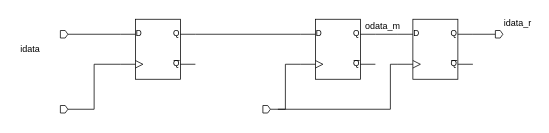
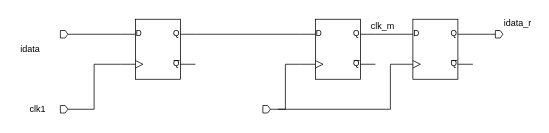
  <mxCell id="0" />
  <mxCell id="1" parent="0" />
  <mxCell id="2" style="edgeStyle=orthogonalEdgeStyle;rounded=0;orthogonalLoop=1;jettySize=auto;html=1;exitX=1;exitY=0.25;exitDx=0;exitDy=0;exitPerimeter=0;entryX=0;entryY=0.25;entryDx=0;entryDy=0;entryPerimeter=0;endArrow=none;endFill=0;" edge="1" parent="1" source="3" target="7"><mxGeometry relative="1" as="geometry" /></mxCell>
  <mxCell id="3" value="" style="verticalLabelPosition=bottom;shadow=0;dashed=0;align=center;html=1;verticalAlign=top;shape=mxgraph.electrical.logic_gates.d_type_flip-flop;" vertex="1" parent="1"><mxGeometry x="160" y="25" width="100" height="80" as="geometry" /></mxCell>
  <mxCell id="4" style="edgeStyle=orthogonalEdgeStyle;rounded=0;orthogonalLoop=1;jettySize=auto;html=1;exitX=1;exitY=0.5;exitDx=0;exitDy=0;exitPerimeter=0;entryX=0;entryY=0.25;entryDx=0;entryDy=0;entryPerimeter=0;endArrow=none;endFill=0;" edge="1" parent="1" source="5" target="3"><mxGeometry relative="1" as="geometry" /></mxCell>
  <mxCell id="5" value="" style="verticalLabelPosition=bottom;shadow=0;dashed=0;align=center;fillColor=#ffffff;html=1;verticalAlign=top;strokeWidth=1;shape=mxgraph.electrical.abstract.dac;direction=east;fontSize=10;" vertex="1" parent="1"><mxGeometry x="80" y="40" width="10" height="10" as="geometry" /></mxCell>
  <mxCell id="6" style="edgeStyle=orthogonalEdgeStyle;rounded=0;orthogonalLoop=1;jettySize=auto;html=1;exitX=1;exitY=0.25;exitDx=0;exitDy=0;exitPerimeter=0;entryX=0;entryY=0.25;entryDx=0;entryDy=0;entryPerimeter=0;endArrow=none;endFill=0;" edge="1" parent="1" source="7" target="10"><mxGeometry relative="1" as="geometry" /></mxCell>
  <mxCell id="7" value="" style="verticalLabelPosition=bottom;shadow=0;dashed=0;align=center;html=1;verticalAlign=top;shape=mxgraph.electrical.logic_gates.d_type_flip-flop;" vertex="1" parent="1"><mxGeometry x="400" y="25" width="100" height="80" as="geometry" /></mxCell>
  <mxCell id="8" style="edgeStyle=orthogonalEdgeStyle;rounded=0;orthogonalLoop=1;jettySize=auto;html=1;exitX=0;exitY=0.75;exitDx=0;exitDy=0;exitPerimeter=0;endArrow=none;endFill=0;" edge="1" parent="1" source="10"><mxGeometry relative="1" as="geometry"><mxPoint x="370" y="145" as="targetPoint" /><Array as="points"><mxPoint x="520" y="85" /><mxPoint x="520" y="145" /></Array></mxGeometry></mxCell>
  <mxCell id="9" style="edgeStyle=orthogonalEdgeStyle;rounded=0;orthogonalLoop=1;jettySize=auto;html=1;exitX=1;exitY=0.25;exitDx=0;exitDy=0;exitPerimeter=0;entryX=0;entryY=0.5;entryDx=0;entryDy=0;entryPerimeter=0;endArrow=none;endFill=0;" edge="1" parent="1" source="10" target="13"><mxGeometry relative="1" as="geometry" /></mxCell>
  <mxCell id="10" value="" style="verticalLabelPosition=bottom;shadow=0;dashed=0;align=center;html=1;verticalAlign=top;shape=mxgraph.electrical.logic_gates.d_type_flip-flop;" vertex="1" parent="1"><mxGeometry x="530" y="25" width="100" height="80" as="geometry" /></mxCell>
  <mxCell id="11" style="edgeStyle=orthogonalEdgeStyle;rounded=0;orthogonalLoop=1;jettySize=auto;html=1;exitX=1;exitY=0.5;exitDx=0;exitDy=0;exitPerimeter=0;entryX=0;entryY=0.75;entryDx=0;entryDy=0;entryPerimeter=0;endArrow=none;endFill=0;" edge="1" parent="1" source="12" target="7"><mxGeometry relative="1" as="geometry" /></mxCell>
  <mxCell id="12" value="" style="verticalLabelPosition=bottom;shadow=0;dashed=0;align=center;fillColor=#ffffff;html=1;verticalAlign=top;strokeWidth=1;shape=mxgraph.electrical.abstract.dac;direction=east;fontSize=10;" vertex="1" parent="1"><mxGeometry x="350" y="140" width="10" height="10" as="geometry" /></mxCell>
  <mxCell id="13" value="" style="verticalLabelPosition=bottom;shadow=0;dashed=0;align=center;fillColor=#ffffff;html=1;verticalAlign=top;strokeWidth=1;shape=mxgraph.electrical.abstract.dac;direction=east;fontSize=10;" vertex="1" parent="1"><mxGeometry x="660" y="40" width="10" height="10" as="geometry" /></mxCell>
  <mxCell id="14" style="edgeStyle=orthogonalEdgeStyle;rounded=0;orthogonalLoop=1;jettySize=auto;html=1;exitX=1;exitY=0.5;exitDx=0;exitDy=0;exitPerimeter=0;entryX=0;entryY=0.75;entryDx=0;entryDy=0;entryPerimeter=0;endArrow=none;endFill=0;" edge="1" parent="1" source="15" target="3"><mxGeometry relative="1" as="geometry" /></mxCell>
  <mxCell id="15" value="" style="verticalLabelPosition=bottom;shadow=0;dashed=0;align=center;fillColor=#ffffff;html=1;verticalAlign=top;strokeWidth=1;shape=mxgraph.electrical.abstract.dac;direction=east;fontSize=10;" vertex="1" parent="1"><mxGeometry x="80" y="140" width="10" height="10" as="geometry" /></mxCell>
+ <mxCell id="16" value="clk1" style="text;html=1;strokeColor=none;fillColor=none;align=center;verticalAlign=middle;whiteSpace=wrap;rounded=0;" vertex="1" parent="1"><mxGeometry x="30" y="135" width="40" height="20" as="geometry" /></mxCell>
  <mxCell id="17" value="idata" style="text;html=1;strokeColor=none;fillColor=none;align=center;verticalAlign=middle;whiteSpace=wrap;rounded=0;" vertex="1" parent="1"><mxGeometry x="20" y="55" width="40" height="20" as="geometry" /></mxCell>
  <mxCell id="18" value="idata_r" style="text;html=1;strokeColor=none;fillColor=none;align=center;verticalAlign=middle;whiteSpace=wrap;rounded=0;" vertex="1" parent="1"><mxGeometry x="670" y="20" width="40" height="20" as="geometry" /></mxCell>
- <mxCell id="19" value="odata_m" style="text;html=1;strokeColor=none;fillColor=none;align=center;verticalAlign=middle;whiteSpace=wrap;rounded=0;" vertex="1" parent="1"><mxGeometry x="490" y="25" width="40" height="20" as="geometry" /></mxCell>
+ <mxCell id="19" value="clk_m" style="text;html=1;strokeColor=none;fillColor=none;align=center;verticalAlign=middle;whiteSpace=wrap;rounded=0;" vertex="1" parent="1"><mxGeometry x="490" y="25" width="40" height="20" as="geometry" /></mxCell>
